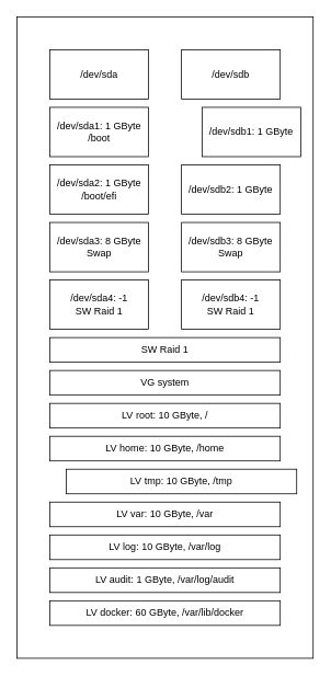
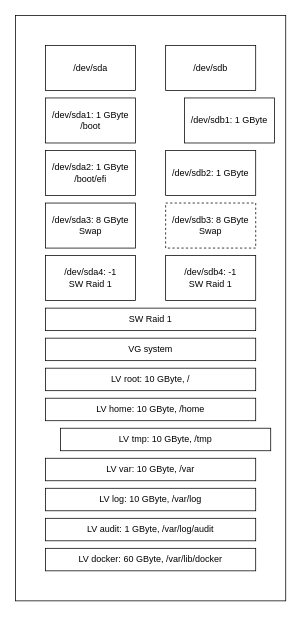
  <mxCell id="0" />
  <mxCell id="1" parent="0" />
  <mxCell id="2" value="" style="rounded=0;whiteSpace=wrap;html=1;" parent="1" vertex="1"><mxGeometry x="20" y="20" width="360" height="780" as="geometry" /></mxCell>
  <mxCell id="3" value="/dev/sda" style="rounded=0;whiteSpace=wrap;html=1;" parent="1" vertex="1"><mxGeometry x="60" y="60" width="120" height="60" as="geometry" /></mxCell>
  <mxCell id="4" value="/dev/sdb" style="rounded=0;whiteSpace=wrap;html=1;" parent="1" vertex="1"><mxGeometry x="220" y="60" width="120" height="60" as="geometry" /></mxCell>
  <mxCell id="5" value="/dev/sda1: 1 GByte&lt;br&gt;/boot" style="rounded=0;whiteSpace=wrap;html=1;" parent="1" vertex="1"><mxGeometry x="60" y="130" width="120" height="60" as="geometry" /></mxCell>
  <mxCell id="6" value="/dev/sdb1: 1 GByte" style="rounded=0;whiteSpace=wrap;html=1;" parent="1" vertex="1"><mxGeometry x="245" y="130" width="120" height="60" as="geometry" /></mxCell>
  <mxCell id="7" value="/dev/sda2: 1 GByte&lt;br&gt;/boot/efi" style="rounded=0;whiteSpace=wrap;html=1;" parent="1" vertex="1"><mxGeometry x="60" y="200" width="120" height="60" as="geometry" /></mxCell>
  <mxCell id="8" value="/dev/sdb2: 1 GByte" style="rounded=0;whiteSpace=wrap;html=1;" parent="1" vertex="1"><mxGeometry x="220" y="200" width="120" height="60" as="geometry" /></mxCell>
  <mxCell id="9" value="/dev/sda3: 8 GByte&lt;br&gt;Swap" style="rounded=0;whiteSpace=wrap;html=1;" parent="1" vertex="1"><mxGeometry x="60" y="270" width="120" height="60" as="geometry" /></mxCell>
- <mxCell id="10" value="/dev/sdb3: 8 GByte&lt;br&gt;Swap" style="rounded=0;whiteSpace=wrap;html=1;" parent="1" vertex="1"><mxGeometry x="220" y="270" width="120" height="60" as="geometry" /></mxCell>
+ <mxCell id="10" value="/dev/sdb3: 8 GByte&lt;br&gt;Swap" style="rounded=0;whiteSpace=wrap;html=1;dashed=1;" parent="1" vertex="1"><mxGeometry x="220" y="270" width="120" height="60" as="geometry" /></mxCell>
  <mxCell id="11" value="/dev/sda4: -1&lt;br&gt;SW Raid 1" style="rounded=0;whiteSpace=wrap;html=1;" parent="1" vertex="1"><mxGeometry x="60" y="340" width="120" height="60" as="geometry" /></mxCell>
  <mxCell id="12" value="/dev/sdb4: -1&lt;br&gt;SW Raid 1" style="rounded=0;whiteSpace=wrap;html=1;" parent="1" vertex="1"><mxGeometry x="220" y="340" width="120" height="60" as="geometry" /></mxCell>
  <mxCell id="13" value="SW Raid 1" style="rounded=0;whiteSpace=wrap;html=1;" parent="1" vertex="1"><mxGeometry x="60" y="410" width="280" height="30" as="geometry" /></mxCell>
  <mxCell id="14" value="VG system" style="rounded=0;whiteSpace=wrap;html=1;" parent="1" vertex="1"><mxGeometry x="60" y="450" width="280" height="30" as="geometry" /></mxCell>
  <mxCell id="15" value="LV root: 10 GByte, /" style="rounded=0;whiteSpace=wrap;html=1;align=center;labelPosition=center;verticalLabelPosition=middle;verticalAlign=middle;" parent="1" vertex="1"><mxGeometry x="60" y="490" width="280" height="30" as="geometry" /></mxCell>
  <mxCell id="16" value="LV home: 10 GByte, /home" style="rounded=0;whiteSpace=wrap;html=1;align=center;labelPosition=center;verticalLabelPosition=middle;verticalAlign=middle;" parent="1" vertex="1"><mxGeometry x="60" y="530" width="280" height="30" as="geometry" /></mxCell>
  <mxCell id="17" value="LV tmp: 10 GByte, /tmp" style="rounded=0;whiteSpace=wrap;html=1;align=center;labelPosition=center;verticalLabelPosition=middle;verticalAlign=middle;" parent="1" vertex="1"><mxGeometry x="80" y="570" width="280" height="30" as="geometry" /></mxCell>
  <mxCell id="18" value="LV var: 10 GByte, /var" style="rounded=0;whiteSpace=wrap;html=1;align=center;labelPosition=center;verticalLabelPosition=middle;verticalAlign=middle;" parent="1" vertex="1"><mxGeometry x="60" y="610" width="280" height="30" as="geometry" /></mxCell>
  <mxCell id="19" value="LV audit: 1 GByte, /var/log/audit" style="rounded=0;whiteSpace=wrap;html=1;align=center;labelPosition=center;verticalLabelPosition=middle;verticalAlign=middle;" parent="1" vertex="1"><mxGeometry x="60" y="690" width="280" height="30" as="geometry" /></mxCell>
  <mxCell id="20" value="LV docker: 60 GByte, /var/lib/docker" style="rounded=0;whiteSpace=wrap;html=1;align=center;labelPosition=center;verticalLabelPosition=middle;verticalAlign=middle;" parent="1" vertex="1"><mxGeometry x="60" y="730" width="280" height="30" as="geometry" /></mxCell>
  <mxCell id="21" value="LV log: 10 GByte, /var/log" style="rounded=0;whiteSpace=wrap;html=1;align=center;labelPosition=center;verticalLabelPosition=middle;verticalAlign=middle;" parent="1" vertex="1"><mxGeometry x="60" y="650" width="280" height="30" as="geometry" /></mxCell>
